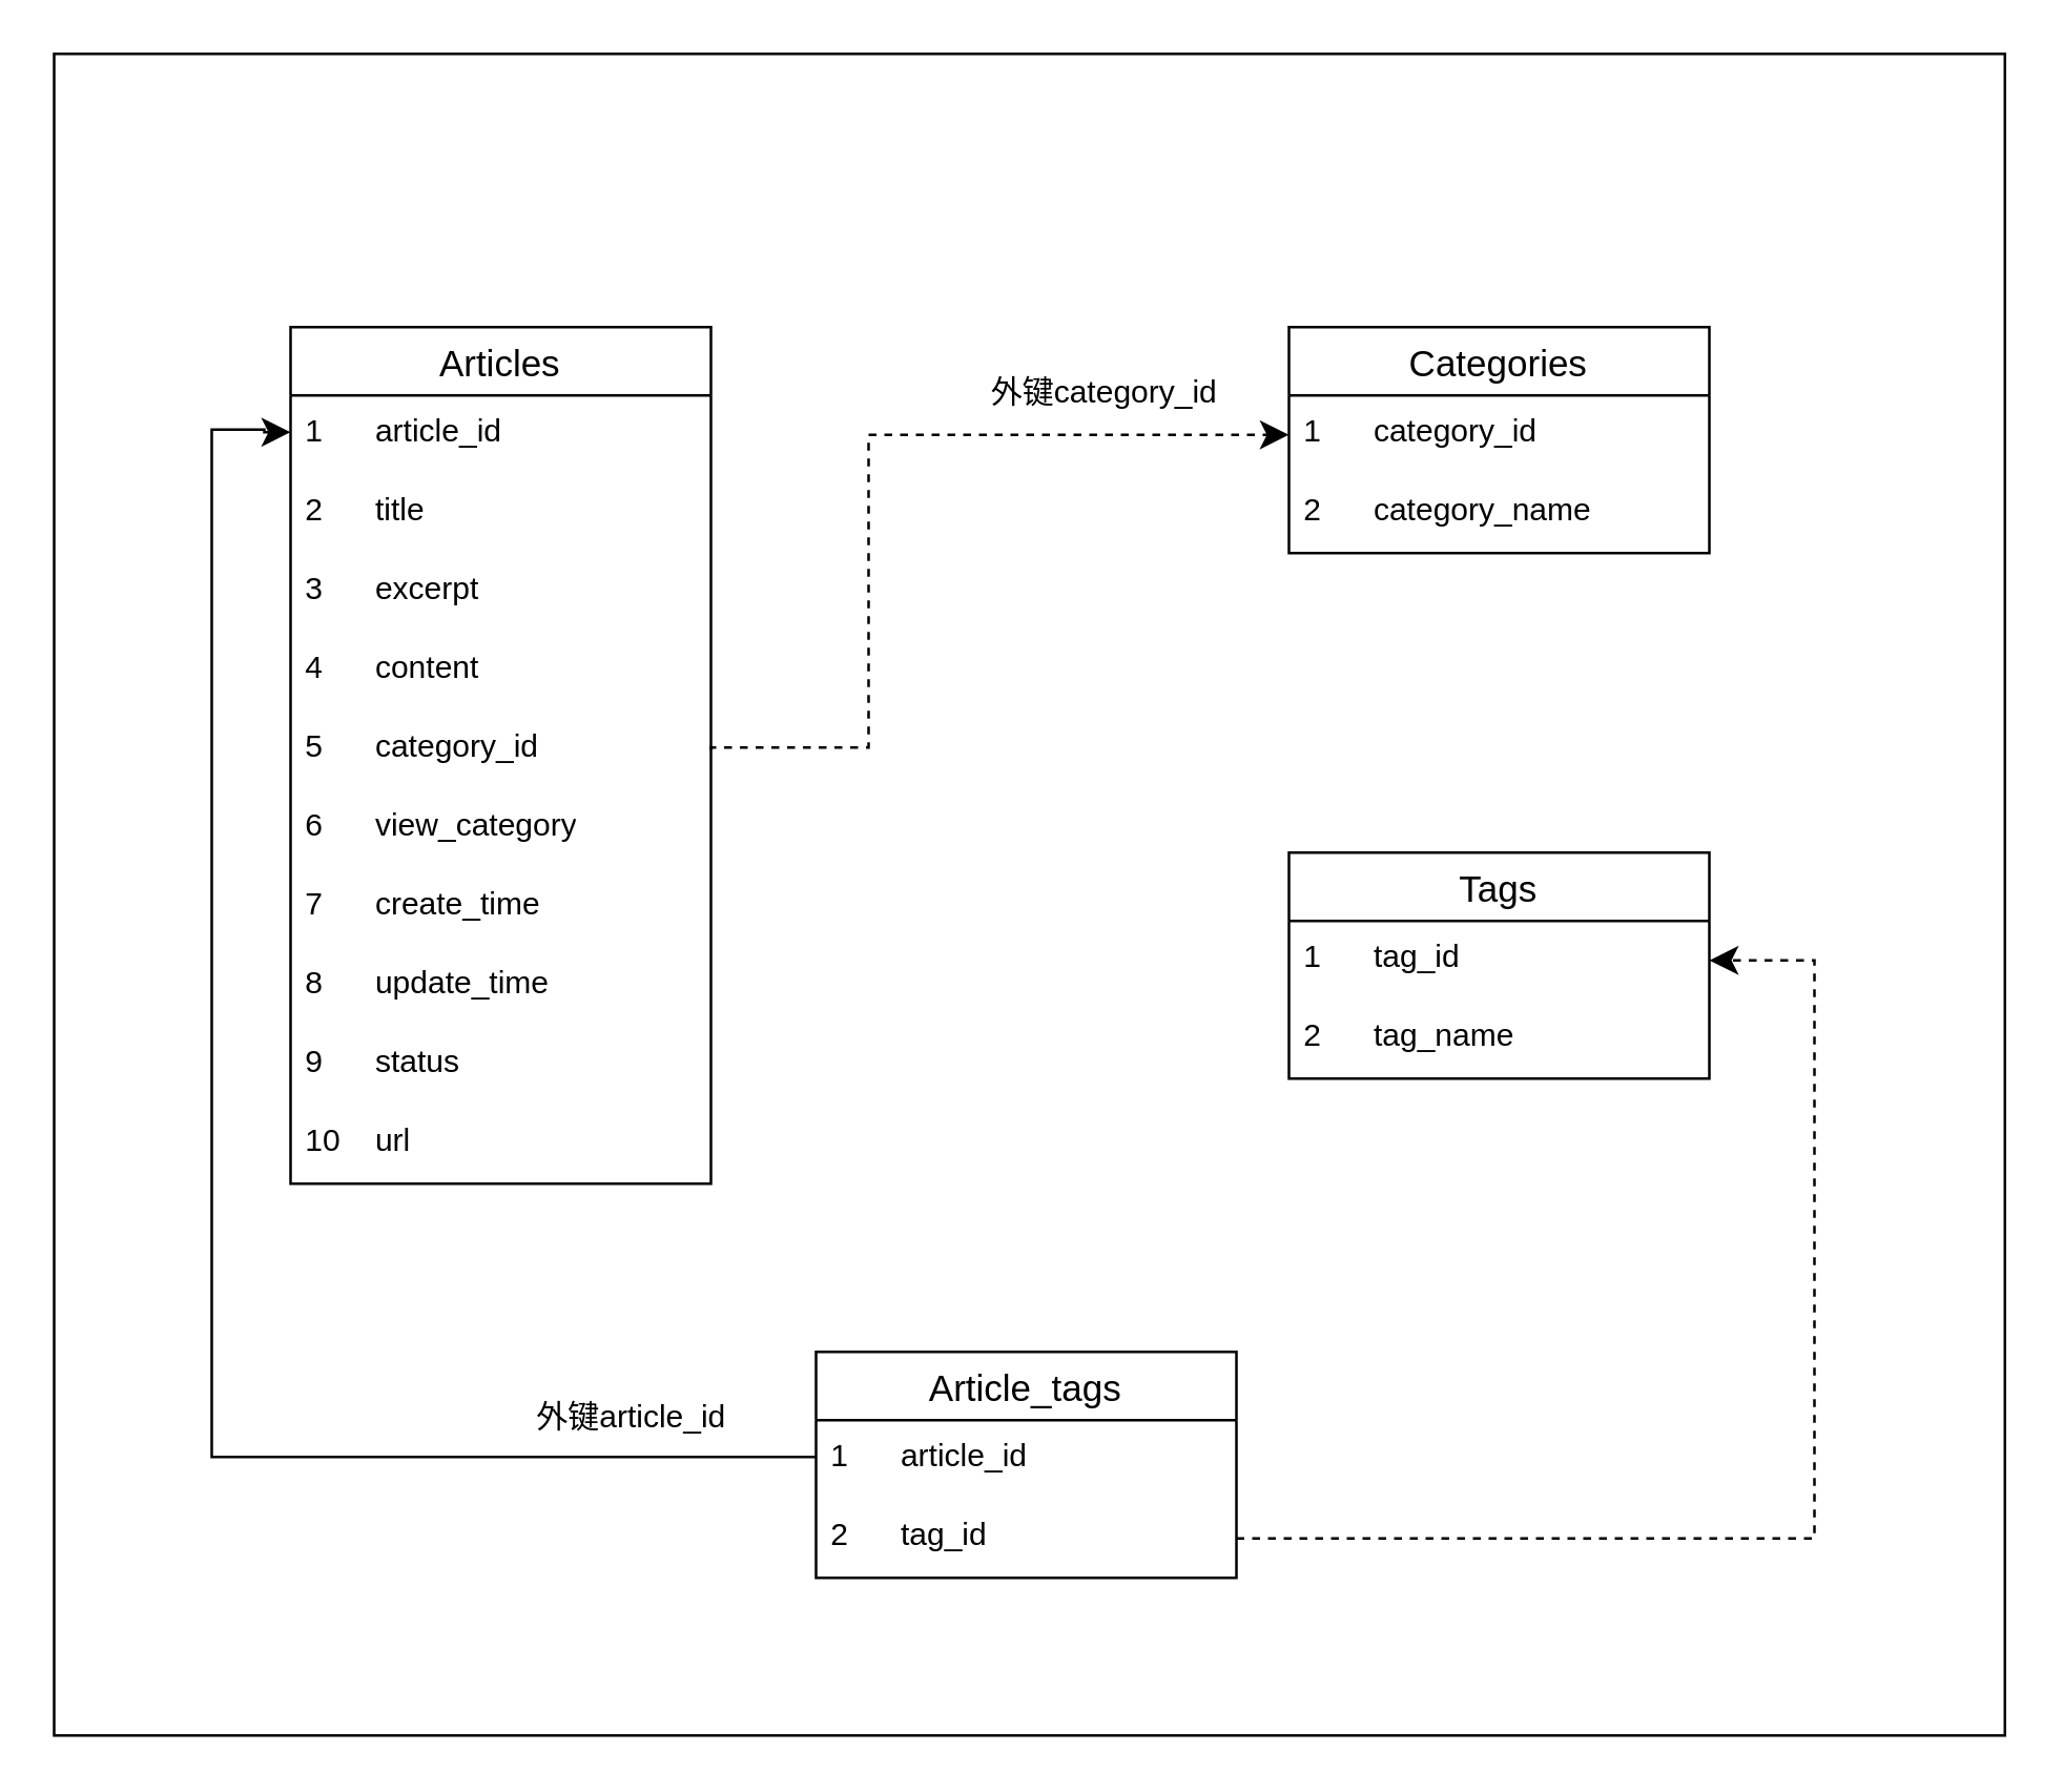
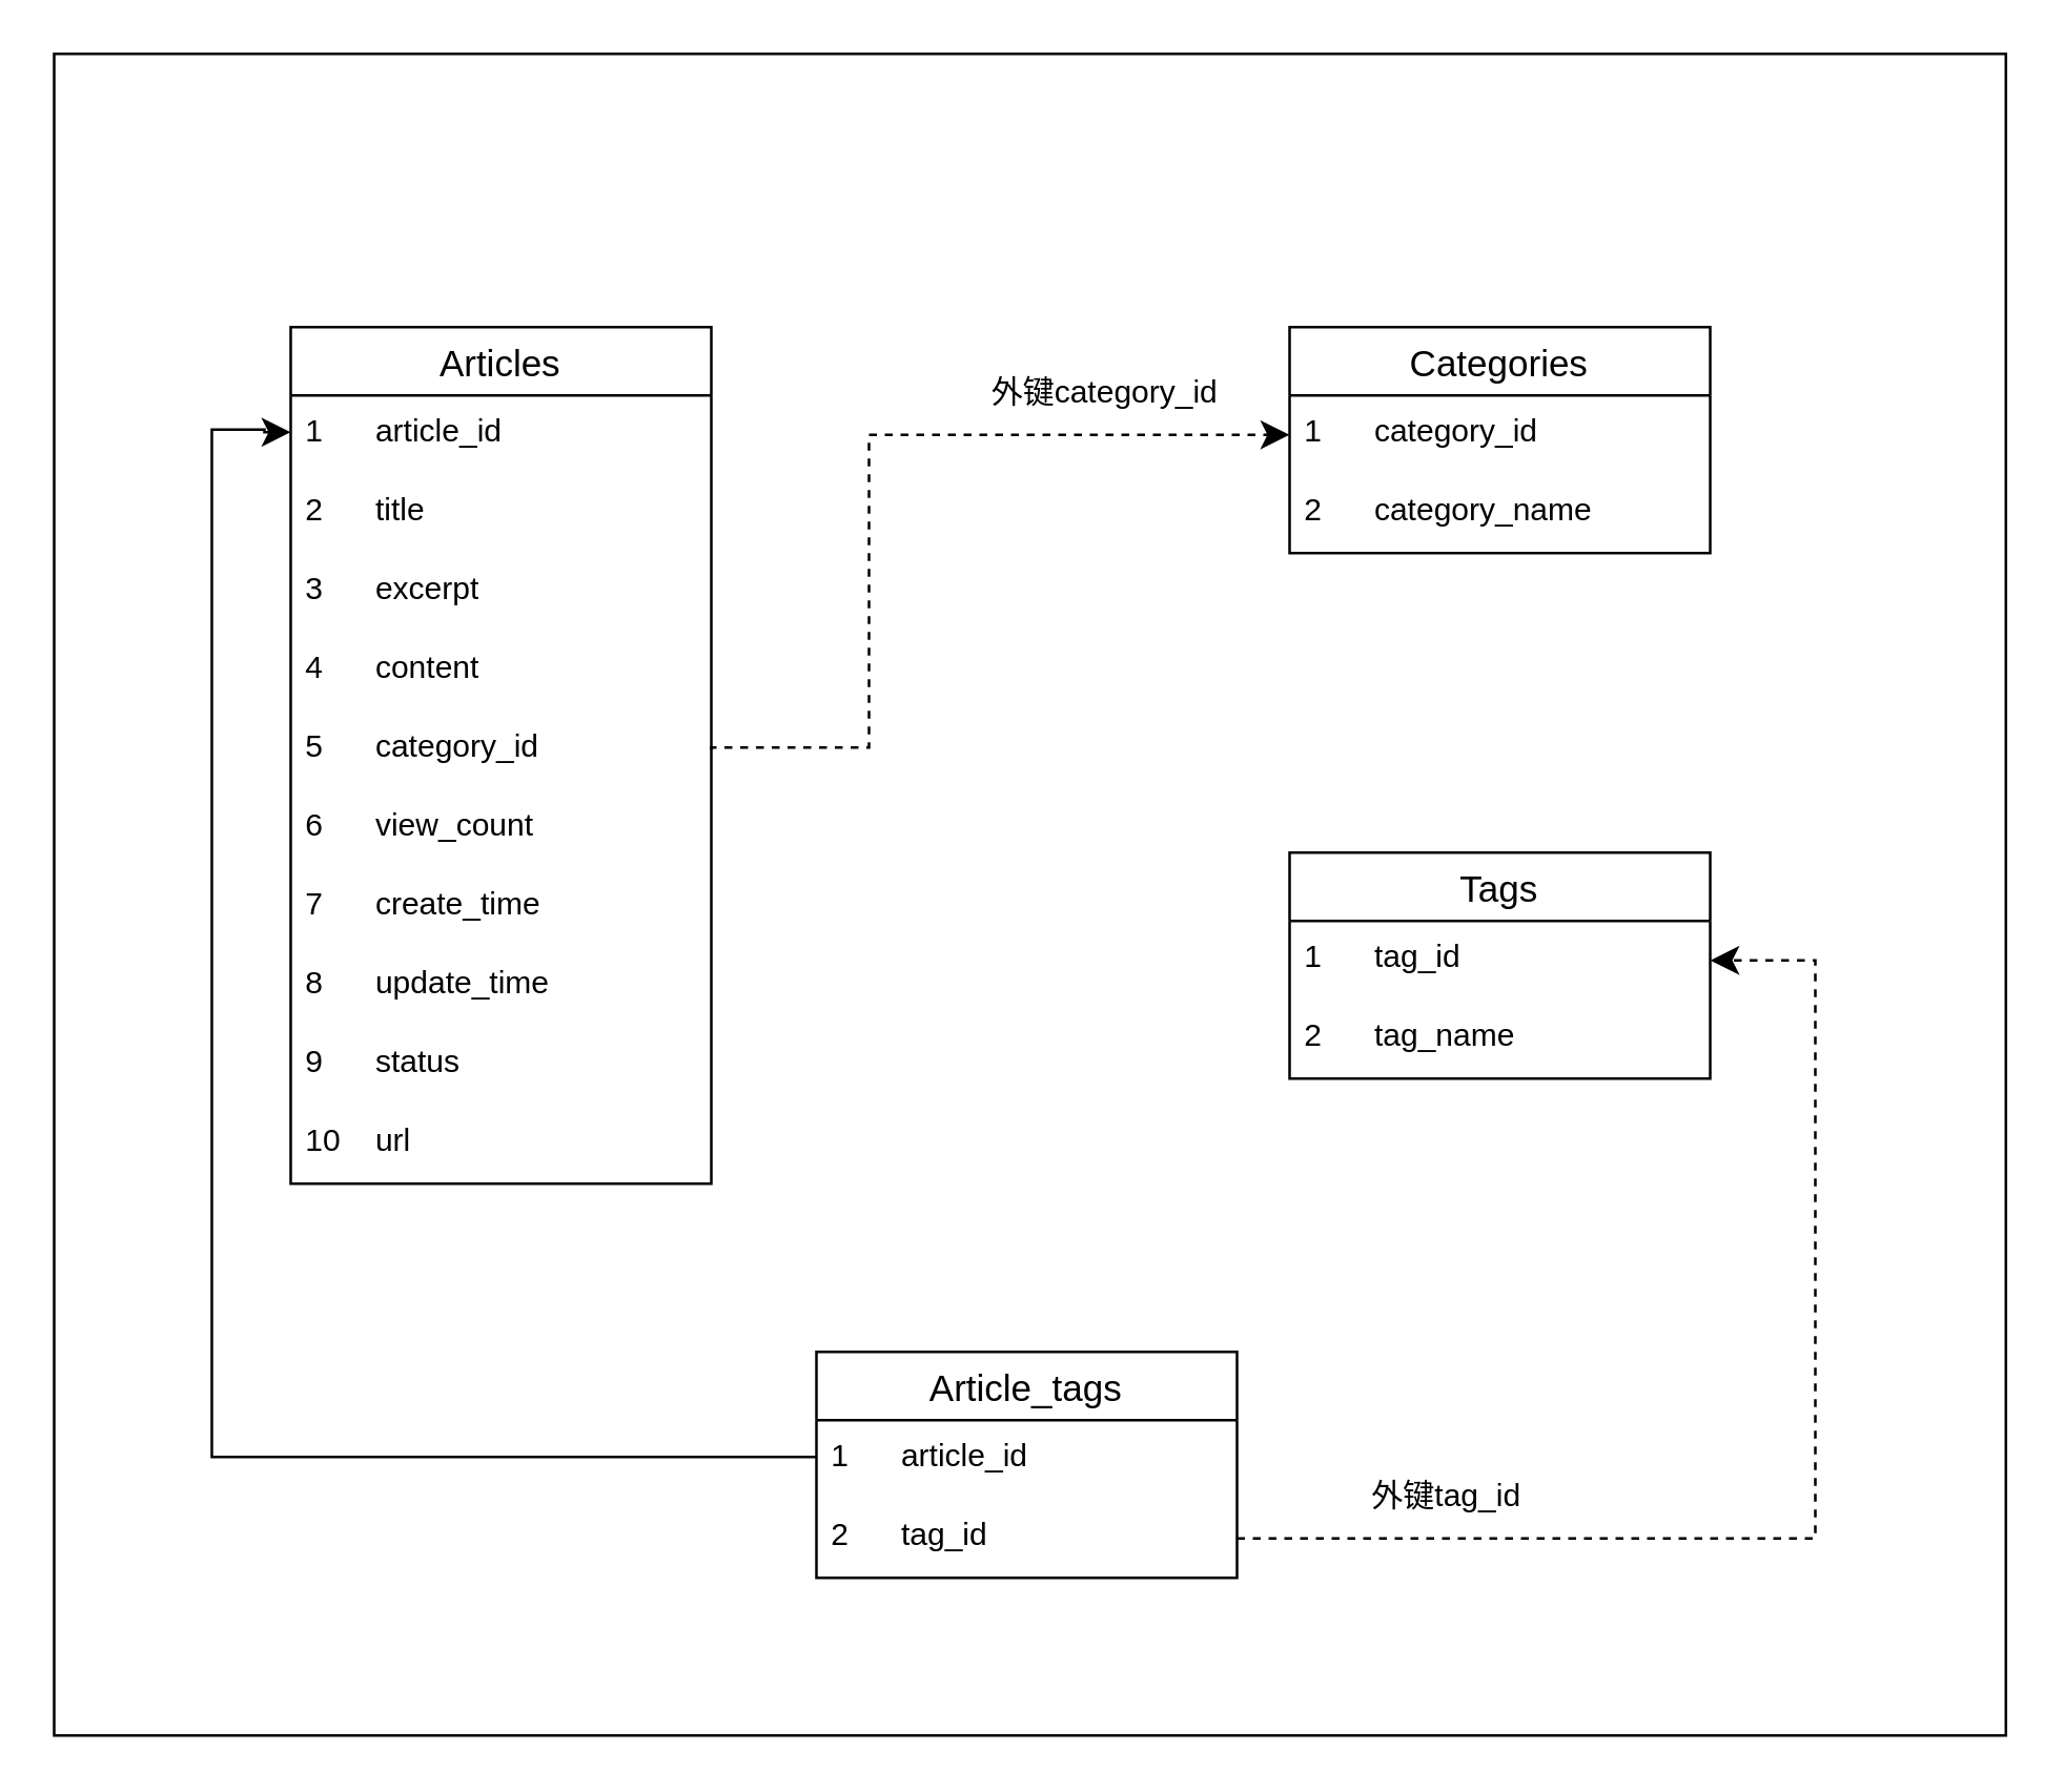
  <mxCell id="0" />
  <mxCell id="1" parent="0" />
  <mxCell id="2" value="" style="rounded=0;whiteSpace=wrap;html=1;" vertex="1" parent="1"><mxGeometry y="20" width="742.5" height="640" as="geometry" x="20" /></mxCell>
  <mxCell id="3" value="Articles" style="swimlane;fontStyle=0;childLayout=stackLayout;horizontal=1;startSize=26;horizontalStack=0;resizeParent=1;resizeParentMax=0;resizeLast=0;collapsible=1;marginBottom=0;align=center;fontSize=14;" vertex="1" parent="1"><mxGeometry x="110" y="124" width="160" height="326" as="geometry" /></mxCell>
  <mxCell id="4" value="1&lt;span style=&quot;white-space: pre;&quot;&gt;&#09;&lt;/span&gt;article_id" style="text;strokeColor=none;fillColor=none;spacingLeft=4;spacingRight=4;overflow=hidden;rotatable=0;points=[[0,0.5],[1,0.5]];portConstraint=eastwest;fontSize=12;whiteSpace=wrap;html=1;" vertex="1" parent="3"><mxGeometry y="26" width="160" height="30" as="geometry" /></mxCell>
  <mxCell id="5" value="2&lt;span style=&quot;white-space: pre;&quot;&gt;&#09;&lt;/span&gt;title" style="text;strokeColor=none;fillColor=none;spacingLeft=4;spacingRight=4;overflow=hidden;rotatable=0;points=[[0,0.5],[1,0.5]];portConstraint=eastwest;fontSize=12;whiteSpace=wrap;html=1;" vertex="1" parent="3"><mxGeometry y="56" width="160" height="30" as="geometry" /></mxCell>
  <mxCell id="6" value="3&lt;span style=&quot;white-space: pre;&quot;&gt;&#09;&lt;/span&gt;excerpt" style="text;strokeColor=none;fillColor=none;spacingLeft=4;spacingRight=4;overflow=hidden;rotatable=0;points=[[0,0.5],[1,0.5]];portConstraint=eastwest;fontSize=12;whiteSpace=wrap;html=1;" vertex="1" parent="3"><mxGeometry y="86" width="160" height="30" as="geometry" /></mxCell>
  <mxCell id="7" value="4&lt;span style=&quot;white-space: pre;&quot;&gt;&#09;&lt;/span&gt;content" style="text;strokeColor=none;fillColor=none;spacingLeft=4;spacingRight=4;overflow=hidden;rotatable=0;points=[[0,0.5],[1,0.5]];portConstraint=eastwest;fontSize=12;whiteSpace=wrap;html=1;" vertex="1" parent="3"><mxGeometry y="116" width="160" height="30" as="geometry" /></mxCell>
  <mxCell id="8" value="5&lt;span style=&quot;white-space: pre;&quot;&gt;&#09;&lt;/span&gt;category_id" style="text;strokeColor=none;fillColor=none;spacingLeft=4;spacingRight=4;overflow=hidden;rotatable=0;points=[[0,0.5],[1,0.5]];portConstraint=eastwest;fontSize=12;whiteSpace=wrap;html=1;" vertex="1" parent="3"><mxGeometry y="146" width="160" height="30" as="geometry" /></mxCell>
- <mxCell id="9" value="6&lt;span style=&quot;white-space: pre;&quot;&gt;&#09;&lt;/span&gt;view_category" style="text;strokeColor=none;fillColor=none;spacingLeft=4;spacingRight=4;overflow=hidden;rotatable=0;points=[[0,0.5],[1,0.5]];portConstraint=eastwest;fontSize=12;whiteSpace=wrap;html=1;" vertex="1" parent="3"><mxGeometry y="176" width="160" height="30" as="geometry" /></mxCell>
+ <mxCell id="9" value="6&lt;span style=&quot;white-space: pre;&quot;&gt;&#09;&lt;/span&gt;view_count" style="text;strokeColor=none;fillColor=none;spacingLeft=4;spacingRight=4;overflow=hidden;rotatable=0;points=[[0,0.5],[1,0.5]];portConstraint=eastwest;fontSize=12;whiteSpace=wrap;html=1;" vertex="1" parent="3"><mxGeometry y="176" width="160" height="30" as="geometry" /></mxCell>
  <mxCell id="10" value="7&lt;span style=&quot;white-space: pre;&quot;&gt;&#09;&lt;/span&gt;create_time" style="text;strokeColor=none;fillColor=none;spacingLeft=4;spacingRight=4;overflow=hidden;rotatable=0;points=[[0,0.5],[1,0.5]];portConstraint=eastwest;fontSize=12;whiteSpace=wrap;html=1;" vertex="1" parent="3"><mxGeometry y="206" width="160" height="30" as="geometry" /></mxCell>
  <mxCell id="11" value="8&lt;span style=&quot;white-space: pre;&quot;&gt;&#09;&lt;/span&gt;update_time" style="text;strokeColor=none;fillColor=none;spacingLeft=4;spacingRight=4;overflow=hidden;rotatable=0;points=[[0,0.5],[1,0.5]];portConstraint=eastwest;fontSize=12;whiteSpace=wrap;html=1;" vertex="1" parent="3"><mxGeometry y="236" width="160" height="30" as="geometry" /></mxCell>
  <mxCell id="12" value="9&lt;span style=&quot;white-space: pre;&quot;&gt;&#09;&lt;/span&gt;status" style="text;strokeColor=none;fillColor=none;spacingLeft=4;spacingRight=4;overflow=hidden;rotatable=0;points=[[0,0.5],[1,0.5]];portConstraint=eastwest;fontSize=12;whiteSpace=wrap;html=1;" vertex="1" parent="3"><mxGeometry y="266" width="160" height="30" as="geometry" /></mxCell>
  <mxCell id="13" value="10&lt;span style=&quot;white-space: pre;&quot;&gt;&#09;&lt;/span&gt;url" style="text;strokeColor=none;fillColor=none;spacingLeft=4;spacingRight=4;overflow=hidden;rotatable=0;points=[[0,0.5],[1,0.5]];portConstraint=eastwest;fontSize=12;whiteSpace=wrap;html=1;" vertex="1" parent="3"><mxGeometry y="296" width="160" height="30" as="geometry" /></mxCell>
  <mxCell id="14" value="Tags" style="swimlane;fontStyle=0;childLayout=stackLayout;horizontal=1;startSize=26;horizontalStack=0;resizeParent=1;resizeParentMax=0;resizeLast=0;collapsible=1;marginBottom=0;align=center;fontSize=14;" vertex="1" parent="1"><mxGeometry x="490" y="324" width="160" height="86" as="geometry" /></mxCell>
  <mxCell id="15" value="1&lt;span style=&quot;white-space: pre;&quot;&gt;&#09;&lt;/span&gt;tag_id" style="text;strokeColor=none;fillColor=none;spacingLeft=4;spacingRight=4;overflow=hidden;rotatable=0;points=[[0,0.5],[1,0.5]];portConstraint=eastwest;fontSize=12;whiteSpace=wrap;html=1;" vertex="1" parent="14"><mxGeometry y="26" width="160" height="30" as="geometry" /></mxCell>
  <mxCell id="16" value="2&lt;span style=&quot;white-space: pre;&quot;&gt;&#09;&lt;/span&gt;tag_name" style="text;strokeColor=none;fillColor=none;spacingLeft=4;spacingRight=4;overflow=hidden;rotatable=0;points=[[0,0.5],[1,0.5]];portConstraint=eastwest;fontSize=12;whiteSpace=wrap;html=1;" vertex="1" parent="14"><mxGeometry y="56" width="160" height="30" as="geometry" /></mxCell>
  <mxCell id="17" value="Article_tags" style="swimlane;fontStyle=0;childLayout=stackLayout;horizontal=1;startSize=26;horizontalStack=0;resizeParent=1;resizeParentMax=0;resizeLast=0;collapsible=1;marginBottom=0;align=center;fontSize=14;" vertex="1" parent="1"><mxGeometry x="310" y="514" width="160" height="86" as="geometry" /></mxCell>
  <mxCell id="18" value="1&lt;span style=&quot;white-space: pre;&quot;&gt;&#09;&lt;/span&gt;article_id" style="text;strokeColor=none;fillColor=none;spacingLeft=4;spacingRight=4;overflow=hidden;rotatable=0;points=[[0,0.5],[1,0.5]];portConstraint=eastwest;fontSize=12;whiteSpace=wrap;html=1;" vertex="1" parent="17"><mxGeometry y="26" width="160" height="30" as="geometry" /></mxCell>
  <mxCell id="19" value="2&lt;span style=&quot;white-space: pre;&quot;&gt;&#09;&lt;/span&gt;tag_id" style="text;strokeColor=none;fillColor=none;spacingLeft=4;spacingRight=4;overflow=hidden;rotatable=0;points=[[0,0.5],[1,0.5]];portConstraint=eastwest;fontSize=12;whiteSpace=wrap;html=1;" vertex="1" parent="17"><mxGeometry y="56" width="160" height="30" as="geometry" /></mxCell>
  <mxCell id="20" value="Categories" style="swimlane;fontStyle=0;childLayout=stackLayout;horizontal=1;startSize=26;horizontalStack=0;resizeParent=1;resizeParentMax=0;resizeLast=0;collapsible=1;marginBottom=0;align=center;fontSize=14;" vertex="1" parent="1"><mxGeometry x="490" y="124" width="160" height="86" as="geometry" /></mxCell>
  <mxCell id="21" value="1&lt;span style=&quot;white-space: pre;&quot;&gt;&#09;&lt;/span&gt;category_id" style="text;strokeColor=none;fillColor=none;spacingLeft=4;spacingRight=4;overflow=hidden;rotatable=0;points=[[0,0.5],[1,0.5]];portConstraint=eastwest;fontSize=12;whiteSpace=wrap;html=1;" vertex="1" parent="20"><mxGeometry y="26" width="160" height="30" as="geometry" /></mxCell>
  <mxCell id="22" value="2&lt;span style=&quot;white-space: pre;&quot;&gt;&#09;&lt;/span&gt;category_name" style="text;strokeColor=none;fillColor=none;spacingLeft=4;spacingRight=4;overflow=hidden;rotatable=0;points=[[0,0.5],[1,0.5]];portConstraint=eastwest;fontSize=12;whiteSpace=wrap;html=1;" vertex="1" parent="20"><mxGeometry y="56" width="160" height="30" as="geometry" /></mxCell>
  <mxCell id="23" value="" style="edgeStyle=segmentEdgeStyle;endArrow=classic;html=1;curved=0;rounded=0;endSize=8;startSize=8;sourcePerimeterSpacing=0;targetPerimeterSpacing=0;exitX=1;exitY=0.5;exitDx=0;exitDy=0;entryX=0;entryY=0.5;entryDx=0;entryDy=0;dashed=1;" edge="1" parent="1" source="8" target="21"><mxGeometry width="100" relative="1" as="geometry"><mxPoint x="260" y="144" as="sourcePoint" /><mxPoint x="390" y="164" as="targetPoint" /><Array as="points"><mxPoint x="270" y="284" /><mxPoint x="330" y="284" /><mxPoint x="330" y="165" /></Array></mxGeometry></mxCell>
  <mxCell id="24" value="外键category_id" style="text;html=1;align=center;verticalAlign=middle;whiteSpace=wrap;rounded=0;" vertex="1" parent="1"><mxGeometry x="370" y="134" width="100" height="30" as="geometry" /></mxCell>
  <mxCell id="25" value="" style="edgeStyle=segmentEdgeStyle;endArrow=classic;html=1;curved=0;rounded=0;endSize=8;startSize=8;sourcePerimeterSpacing=0;targetPerimeterSpacing=0;exitX=0;exitY=0.5;exitDx=0;exitDy=0;entryX=0;entryY=0.5;entryDx=0;entryDy=0;" edge="1" parent="1"><mxGeometry width="100" relative="1" as="geometry"><mxPoint x="310" y="554" as="sourcePoint" /><mxPoint x="110" y="164" as="targetPoint" /><Array as="points"><mxPoint x="80" y="554" /><mxPoint x="80" y="163" /><mxPoint x="100" y="163" /><mxPoint x="100" y="164" /></Array></mxGeometry></mxCell>
- <mxCell id="26" value="外键article_id" style="text;html=1;align=center;verticalAlign=middle;whiteSpace=wrap;rounded=0;" vertex="1" parent="1"><mxGeometry x="200" y="524" width="80" height="30" as="geometry" /></mxCell>
  <mxCell id="27" value="" style="edgeStyle=segmentEdgeStyle;endArrow=classic;html=1;curved=0;rounded=0;endSize=8;startSize=8;sourcePerimeterSpacing=0;targetPerimeterSpacing=0;exitX=1;exitY=0.5;exitDx=0;exitDy=0;entryX=1;entryY=0.5;entryDx=0;entryDy=0;dashed=1;" edge="1" parent="1" source="19" target="15"><mxGeometry width="100" relative="1" as="geometry"><mxPoint x="510" y="554" as="sourcePoint" /><mxPoint x="690" y="364" as="targetPoint" /><Array as="points"><mxPoint x="690" y="585" /><mxPoint x="690" y="365" /></Array></mxGeometry></mxCell>
+ <mxCell id="28" value="外键tag_id" style="text;html=1;align=center;verticalAlign=middle;whiteSpace=wrap;rounded=0;" vertex="1" parent="1"><mxGeometry x="520" y="554" width="60" height="30" as="geometry" /></mxCell>
